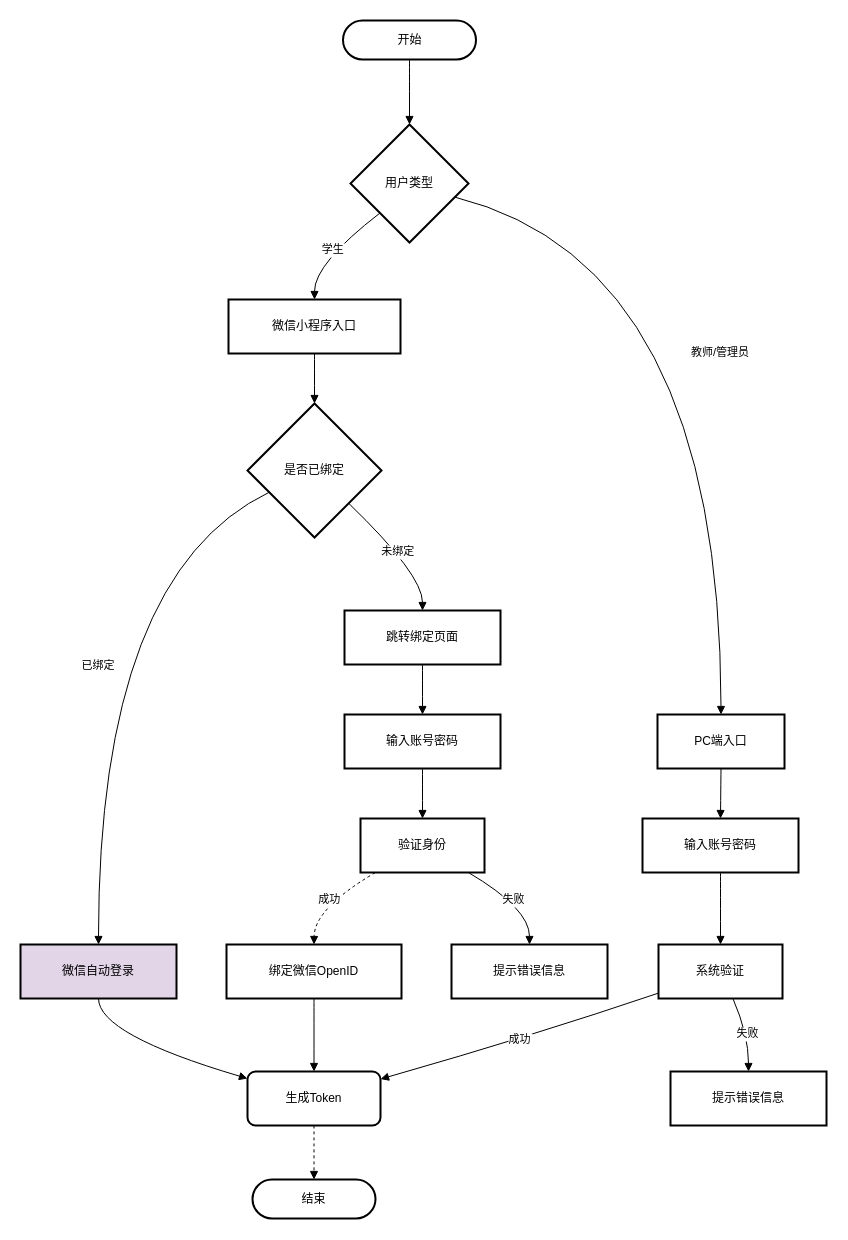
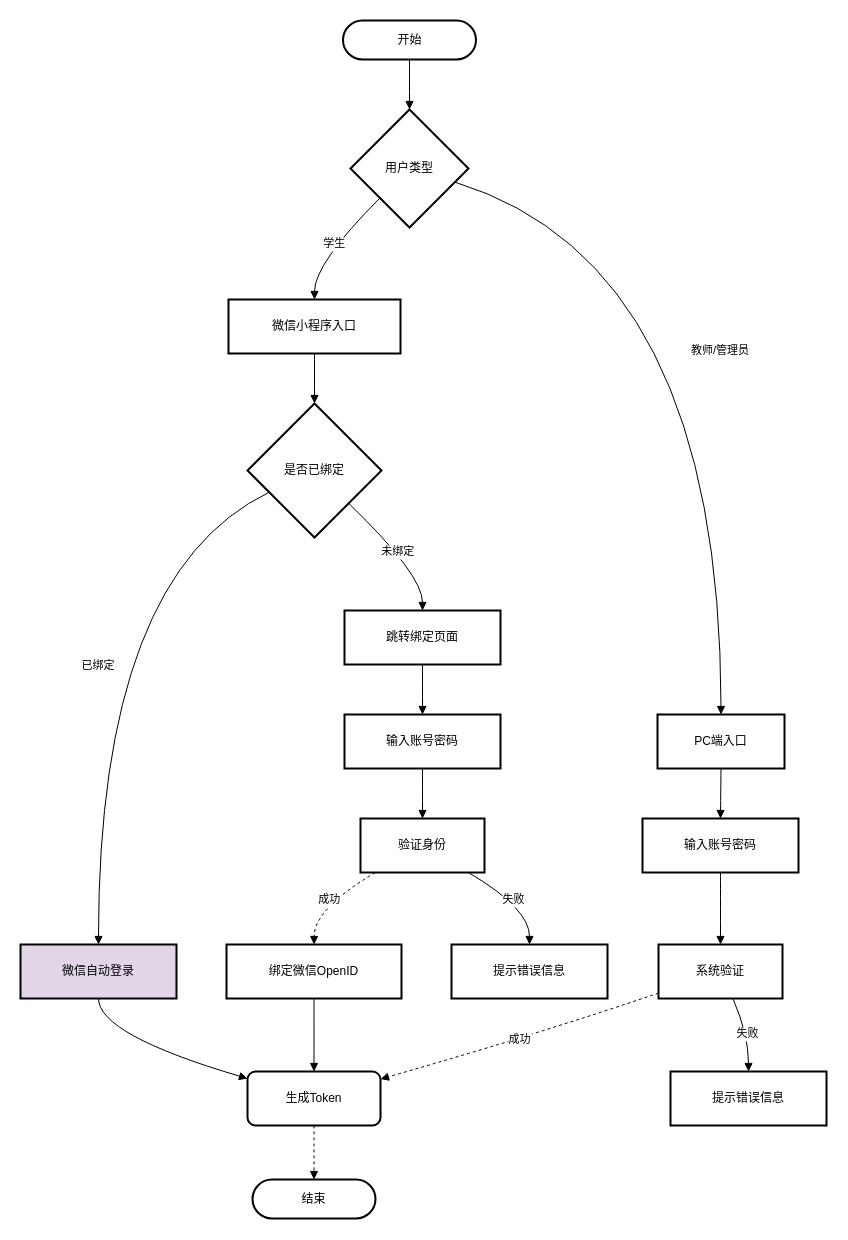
  <mxCell id="0" />
  <mxCell id="1" parent="0" />
  <mxCell id="2" value="开始" style="rounded=1;whiteSpace=wrap;arcSize=50;strokeWidth=2;" vertex="1" parent="1"><mxGeometry x="342.5" y="20" width="133" height="39" as="geometry" /></mxCell>
- <mxCell id="3" value="用户类型" style="rhombus;strokeWidth=2;whiteSpace=wrap;" vertex="1" parent="1"><mxGeometry x="350" y="124" width="118" height="118" as="geometry" /></mxCell>
+ <mxCell id="3" value="用户类型" style="rhombus;strokeWidth=2;whiteSpace=wrap;" vertex="1" parent="1"><mxGeometry x="350" y="109" width="118" height="118" as="geometry" /></mxCell>
  <mxCell id="4" value="微信小程序入口" style="whiteSpace=wrap;strokeWidth=2;" vertex="1" parent="1"><mxGeometry x="228" y="299" width="172" height="54" as="geometry" /></mxCell>
  <mxCell id="5" value="PC端入口" style="whiteSpace=wrap;strokeWidth=2;" vertex="1" parent="1"><mxGeometry x="657" y="714" width="127" height="54" as="geometry" /></mxCell>
  <mxCell id="6" value="是否已绑定" style="rhombus;strokeWidth=2;whiteSpace=wrap;" vertex="1" parent="1"><mxGeometry x="247" y="403" width="134" height="134" as="geometry" /></mxCell>
  <mxCell id="7" value="微信自动登录" style="whiteSpace=wrap;strokeWidth=2;fillColor=#e1d5e7;" vertex="1" parent="1"><mxGeometry x="20" y="944" width="156" height="54" as="geometry" /></mxCell>
  <mxCell id="8" value="跳转绑定页面" style="whiteSpace=wrap;strokeWidth=2;" vertex="1" parent="1"><mxGeometry x="344" y="610" width="156" height="54" as="geometry" /></mxCell>
  <mxCell id="9" value="输入账号密码" style="whiteSpace=wrap;strokeWidth=2;" vertex="1" parent="1"><mxGeometry x="344" y="714" width="156" height="54" as="geometry" /></mxCell>
  <mxCell id="10" value="验证身份" style="whiteSpace=wrap;strokeWidth=2;" vertex="1" parent="1"><mxGeometry x="360" y="818" width="124" height="54" as="geometry" /></mxCell>
  <mxCell id="11" value="绑定微信OpenID" style="whiteSpace=wrap;strokeWidth=2;" vertex="1" parent="1"><mxGeometry x="226" y="944" width="175" height="54" as="geometry" /></mxCell>
  <mxCell id="12" value="提示错误信息" style="whiteSpace=wrap;strokeWidth=2;" vertex="1" parent="1"><mxGeometry x="451" y="944" width="156" height="54" as="geometry" /></mxCell>
  <mxCell id="13" value="输入账号密码" style="whiteSpace=wrap;strokeWidth=2;" vertex="1" parent="1"><mxGeometry x="642" y="818" width="156" height="54" as="geometry" /></mxCell>
  <mxCell id="14" value="系统验证" style="whiteSpace=wrap;strokeWidth=2;" vertex="1" parent="1"><mxGeometry x="658" y="944" width="124" height="54" as="geometry" /></mxCell>
  <mxCell id="15" value="生成Token" style="whiteSpace=wrap;strokeWidth=2;rounded=1;" vertex="1" parent="1"><mxGeometry x="247" y="1071" width="133" height="54" as="geometry" /></mxCell>
  <mxCell id="16" value="提示错误信息" style="whiteSpace=wrap;strokeWidth=2;" vertex="1" parent="1"><mxGeometry x="670" y="1071" width="156" height="54" as="geometry" /></mxCell>
  <mxCell id="17" value="结束" style="rounded=1;whiteSpace=wrap;arcSize=50;strokeWidth=2;" vertex="1" parent="1"><mxGeometry x="252" y="1179" width="123" height="39" as="geometry" /></mxCell>
  <mxCell id="18" value="" style="curved=1;startArrow=none;endArrow=block;exitX=0.5;exitY=1;entryX=0.5;entryY=0;rounded=0;" edge="1" parent="1" source="2" target="3"><mxGeometry relative="1" as="geometry"><Array as="points" /></mxGeometry></mxCell>
  <mxCell id="19" value="学生" style="curved=1;startArrow=none;endArrow=block;exitX=0;exitY=1;entryX=0.5;entryY=0.01;rounded=0;" edge="1" parent="1" source="3" target="4"><mxGeometry relative="1" as="geometry"><Array as="points"><mxPoint x="314" y="263" /></Array></mxGeometry></mxCell>
  <mxCell id="20" value="教师/管理员" style="curved=1;startArrow=none;endArrow=block;exitX=1;exitY=0.65;entryX=0.5;entryY=0;rounded=0;" edge="1" parent="1" source="3" target="5"><mxGeometry relative="1" as="geometry"><Array as="points"><mxPoint x="720" y="263" /></Array></mxGeometry></mxCell>
  <mxCell id="21" value="" style="curved=1;startArrow=none;endArrow=block;exitX=0.5;exitY=1.01;entryX=0.5;entryY=0;rounded=0;" edge="1" parent="1" source="4" target="6"><mxGeometry relative="1" as="geometry"><Array as="points" /></mxGeometry></mxCell>
  <mxCell id="22" value="已绑定" style="curved=1;startArrow=none;endArrow=block;exitX=0;exitY=0.74;entryX=0.5;entryY=0;rounded=0;" edge="1" parent="1" source="6" target="7"><mxGeometry relative="1" as="geometry"><Array as="points"><mxPoint x="98" y="574" /></Array></mxGeometry></mxCell>
  <mxCell id="23" value="未绑定" style="curved=1;startArrow=none;endArrow=block;exitX=1;exitY=0.98;entryX=0.5;entryY=0;rounded=0;" edge="1" parent="1" source="6" target="8"><mxGeometry relative="1" as="geometry"><Array as="points"><mxPoint x="422" y="574" /></Array></mxGeometry></mxCell>
  <mxCell id="24" value="" style="curved=1;startArrow=none;endArrow=block;exitX=0.5;exitY=1;entryX=0.5;entryY=0;rounded=0;" edge="1" parent="1" source="8" target="9"><mxGeometry relative="1" as="geometry"><Array as="points" /></mxGeometry></mxCell>
  <mxCell id="25" value="" style="curved=1;startArrow=none;endArrow=block;exitX=0.5;exitY=1;entryX=0.5;entryY=0;rounded=0;" edge="1" parent="1" source="9" target="10"><mxGeometry relative="1" as="geometry"><Array as="points" /></mxGeometry></mxCell>
  <mxCell id="26" value="成功" style="curved=1;startArrow=none;endArrow=block;exitX=0.12;exitY=1;entryX=0.5;entryY=0;rounded=0;dashed=1;" edge="1" parent="1" source="10" target="11"><mxGeometry relative="1" as="geometry"><Array as="points"><mxPoint x="314" y="908" /></Array></mxGeometry></mxCell>
  <mxCell id="27" value="失败" style="curved=1;startArrow=none;endArrow=block;exitX=0.87;exitY=1;entryX=0.5;entryY=0;rounded=0;" edge="1" parent="1" source="10" target="12"><mxGeometry relative="1" as="geometry"><Array as="points"><mxPoint x="529" y="908" /></Array></mxGeometry></mxCell>
  <mxCell id="28" value="" style="curved=1;startArrow=none;endArrow=block;exitX=0.5;exitY=1;entryX=0.5;entryY=0;rounded=0;" edge="1" parent="1" source="5" target="13"><mxGeometry relative="1" as="geometry"><Array as="points" /></mxGeometry></mxCell>
  <mxCell id="29" value="" style="curved=1;startArrow=none;endArrow=block;exitX=0.5;exitY=1;entryX=0.5;entryY=0;rounded=0;" edge="1" parent="1" source="13" target="14"><mxGeometry relative="1" as="geometry"><Array as="points" /></mxGeometry></mxCell>
- <mxCell id="30" value="成功" style="curved=1;startArrow=none;endArrow=block;exitX=0;exitY=0.9;entryX=1;entryY=0.14;rounded=0;" edge="1" parent="1" source="14" target="15"><mxGeometry relative="1" as="geometry"><Array as="points"><mxPoint x="536" y="1034" /></Array></mxGeometry></mxCell>
+ <mxCell id="30" value="成功" style="curved=1;startArrow=none;endArrow=block;exitX=0;exitY=0.9;entryX=1;entryY=0.14;rounded=0;dashed=1;" edge="1" parent="1" source="14" target="15"><mxGeometry relative="1" as="geometry"><Array as="points"><mxPoint x="536" y="1034" /></Array></mxGeometry></mxCell>
  <mxCell id="31" value="失败" style="curved=1;startArrow=none;endArrow=block;exitX=0.6;exitY=1;entryX=0.5;entryY=-0.01;rounded=0;" edge="1" parent="1" source="14" target="16"><mxGeometry relative="1" as="geometry"><Array as="points"><mxPoint x="748" y="1034" /></Array></mxGeometry></mxCell>
  <mxCell id="32" value="" style="curved=1;startArrow=none;endArrow=block;exitX=0.5;exitY=1;entryX=0;entryY=0.13;rounded=0;" edge="1" parent="1" source="7" target="15"><mxGeometry relative="1" as="geometry"><Array as="points"><mxPoint x="98" y="1034" /></Array></mxGeometry></mxCell>
  <mxCell id="33" value="" style="curved=1;startArrow=none;endArrow=block;exitX=0.5;exitY=1;entryX=0.5;entryY=-0.01;rounded=0;" edge="1" parent="1" source="11" target="15"><mxGeometry relative="1" as="geometry"><Array as="points" /></mxGeometry></mxCell>
  <mxCell id="34" value="" style="curved=1;startArrow=none;endArrow=block;exitX=0.5;exitY=0.99;entryX=0.5;entryY=-0.01;rounded=0;dashed=1;" edge="1" parent="1" source="15" target="17"><mxGeometry relative="1" as="geometry"><Array as="points" /></mxGeometry></mxCell>
